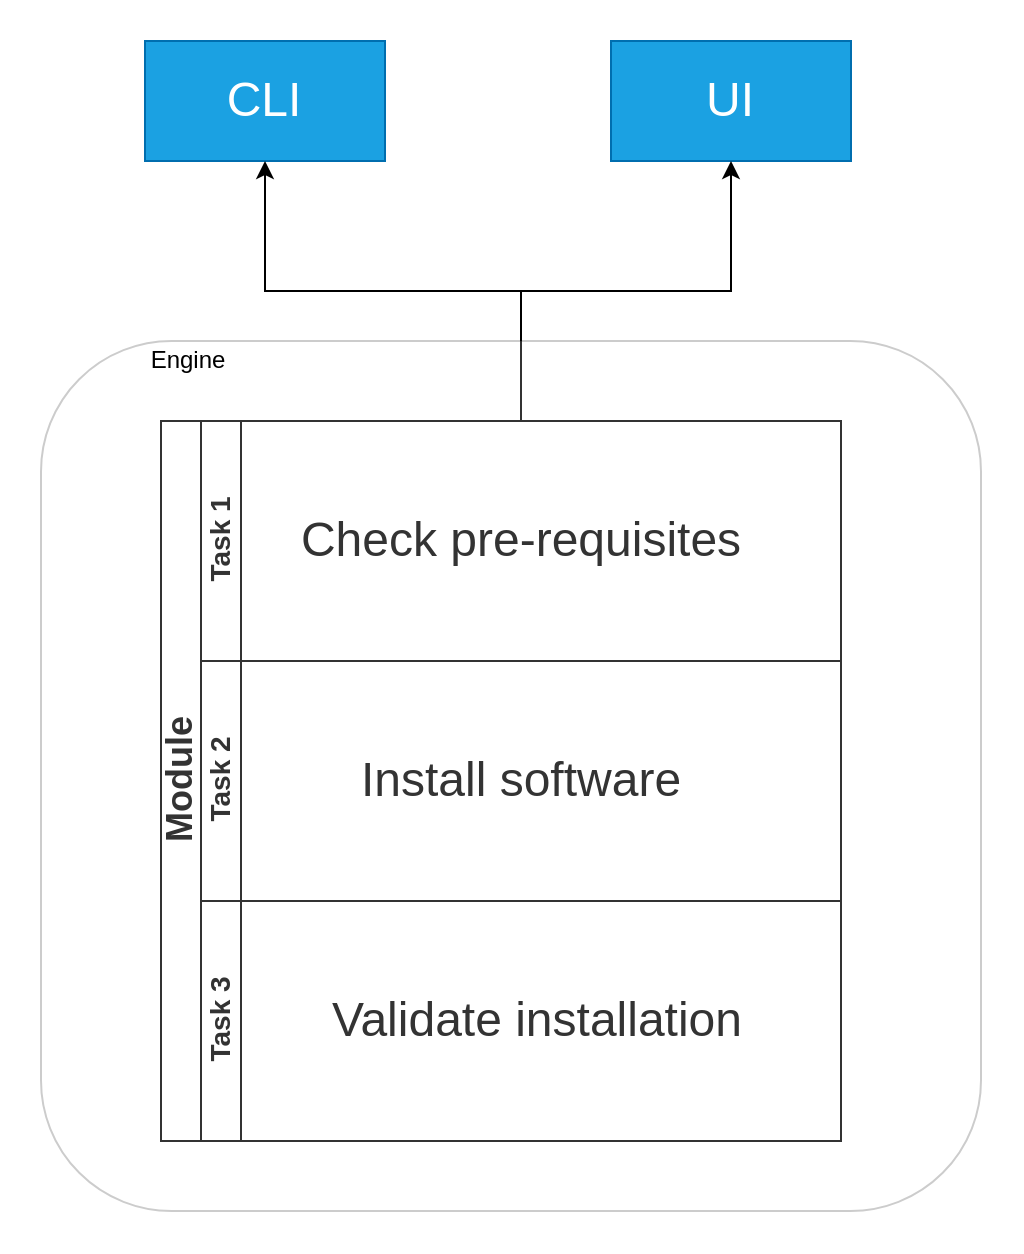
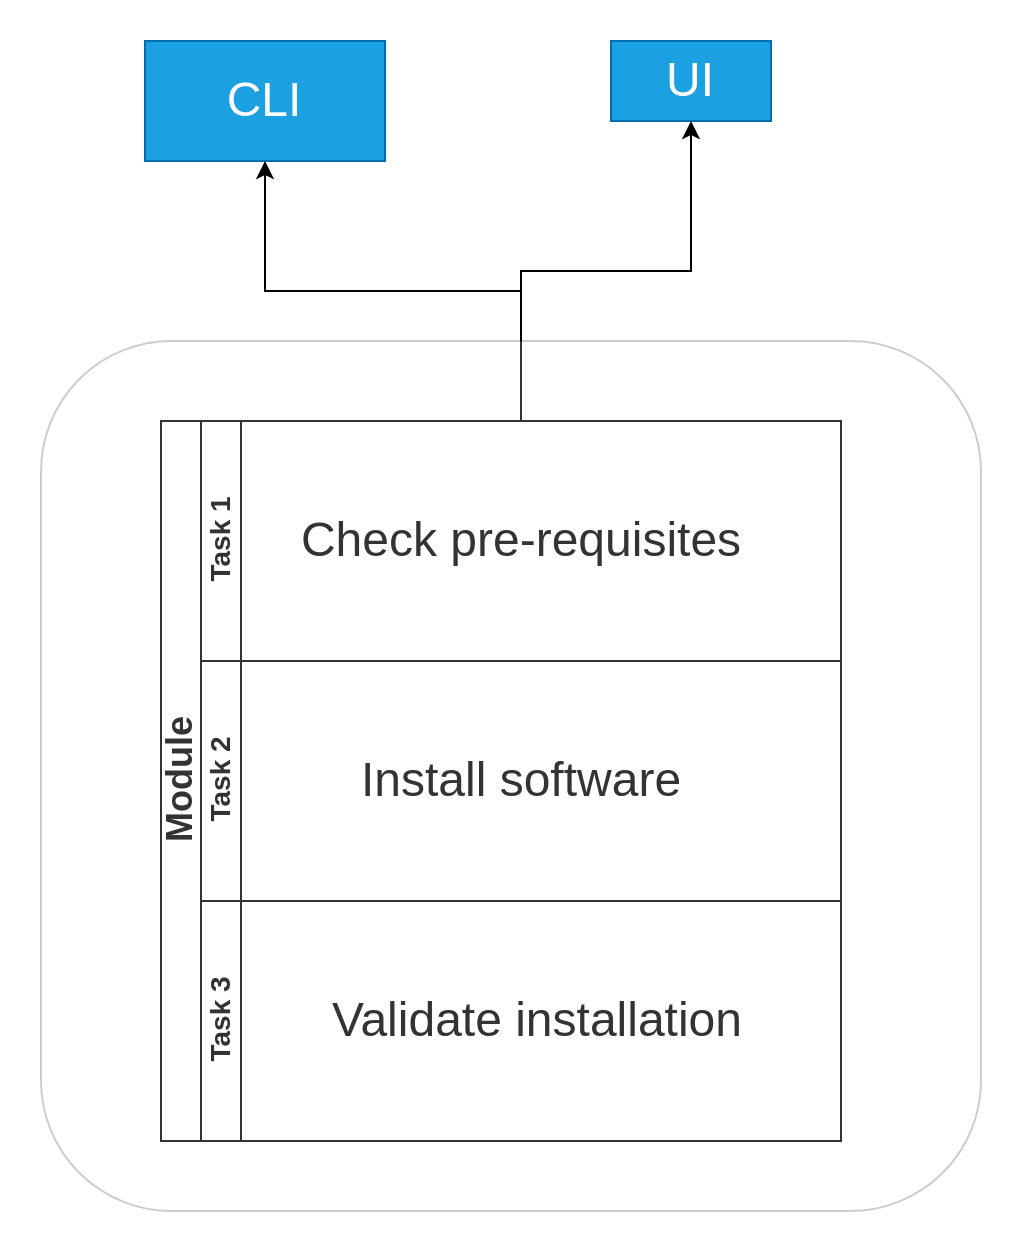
  <mxCell id="0" />
  <mxCell id="1" parent="0" />
  <mxCell id="2" value="&lt;font style=&quot;font-size: 24px&quot;&gt;CLI&lt;/font&gt;" style="rounded=0;whiteSpace=wrap;html=1;fillColor=#1ba1e2;strokeColor=#006EAF;fontColor=#ffffff;" vertex="1" parent="1"><mxGeometry x="72" y="20" width="120" height="60" as="geometry" /></mxCell>
- <mxCell id="3" value="&lt;font style=&quot;font-size: 24px&quot;&gt;UI&lt;/font&gt;" style="rounded=0;whiteSpace=wrap;html=1;fillColor=#1ba1e2;strokeColor=#006EAF;fontColor=#ffffff;" vertex="1" parent="1"><mxGeometry x="305" y="20" width="120" height="60" as="geometry" /></mxCell>
+ <mxCell id="3" value="&lt;font style=&quot;font-size: 24px&quot;&gt;UI&lt;/font&gt;" style="rounded=0;whiteSpace=wrap;html=1;fillColor=#1ba1e2;strokeColor=#006EAF;fontColor=#ffffff;" vertex="1" parent="1"><mxGeometry x="305" y="20" width="80" height="40" as="geometry" /></mxCell>
  <mxCell id="4" value="&lt;font style=&quot;font-size: 18px&quot;&gt;Module&lt;/font&gt;" style="swimlane;html=1;childLayout=stackLayout;resizeParent=1;resizeParentMax=0;horizontal=0;startSize=20;horizontalStack=0;" vertex="1" parent="1"><mxGeometry x="80" y="210" width="340" height="360" as="geometry" /></mxCell>
  <mxCell id="5" value="&lt;font style=&quot;font-size: 14px&quot;&gt;Task 1&lt;/font&gt;" style="swimlane;html=1;startSize=20;horizontal=0;" vertex="1" parent="4"><mxGeometry x="20" width="320" height="120" as="geometry" /></mxCell>
  <mxCell id="6" value="&lt;font style=&quot;font-size: 24px&quot;&gt;Check pre-requisites&lt;/font&gt;" style="text;html=1;align=center;verticalAlign=middle;resizable=0;points=[];autosize=1;" vertex="1" parent="5"><mxGeometry x="40" y="50" width="240" height="20" as="geometry" /></mxCell>
  <mxCell id="7" value="&lt;font style=&quot;font-size: 14px&quot;&gt;Task 2&lt;/font&gt;" style="swimlane;html=1;startSize=20;horizontal=0;" vertex="1" parent="4"><mxGeometry x="20" y="120" width="320" height="120" as="geometry" /></mxCell>
  <mxCell id="8" value="&lt;font style=&quot;font-size: 24px&quot;&gt;Install software&lt;/font&gt;" style="text;html=1;align=center;verticalAlign=middle;resizable=0;points=[];autosize=1;" vertex="1" parent="7"><mxGeometry x="70" y="50" width="180" height="20" as="geometry" /></mxCell>
  <mxCell id="9" value="&lt;font style=&quot;font-size: 14px&quot;&gt;Task 3&lt;/font&gt;" style="swimlane;html=1;startSize=20;horizontal=0;" vertex="1" parent="4"><mxGeometry x="20" y="240" width="320" height="120" as="geometry" /></mxCell>
  <mxCell id="10" value="&lt;font style=&quot;font-size: 24px&quot;&gt;Validate installation&lt;/font&gt;" style="text;html=1;align=center;verticalAlign=middle;resizable=0;points=[];autosize=1;" vertex="1" parent="9"><mxGeometry x="58" y="50" width="220" height="20" as="geometry" /></mxCell>
  <mxCell id="11" style="edgeStyle=orthogonalEdgeStyle;rounded=0;orthogonalLoop=1;jettySize=auto;html=1;entryX=0.5;entryY=1;entryDx=0;entryDy=0;" edge="1" parent="1" source="5" target="2"><mxGeometry relative="1" as="geometry" /></mxCell>
  <mxCell id="12" style="edgeStyle=orthogonalEdgeStyle;rounded=0;orthogonalLoop=1;jettySize=auto;html=1;entryX=0.5;entryY=1;entryDx=0;entryDy=0;" edge="1" parent="1" source="5" target="3"><mxGeometry relative="1" as="geometry" /></mxCell>
  <mxCell id="13" value="" style="rounded=1;whiteSpace=wrap;html=1;glass=0;opacity=20;" vertex="1" parent="1"><mxGeometry x="20" y="170" width="470" height="435" as="geometry" /></mxCell>
- <mxCell id="14" value="Engine" style="text;html=1;strokeColor=none;fillColor=none;align=center;verticalAlign=middle;whiteSpace=wrap;rounded=0;glass=0;opacity=20;" vertex="1" parent="1"><mxGeometry x="74" y="170" width="40" height="20" as="geometry" /></mxCell>
